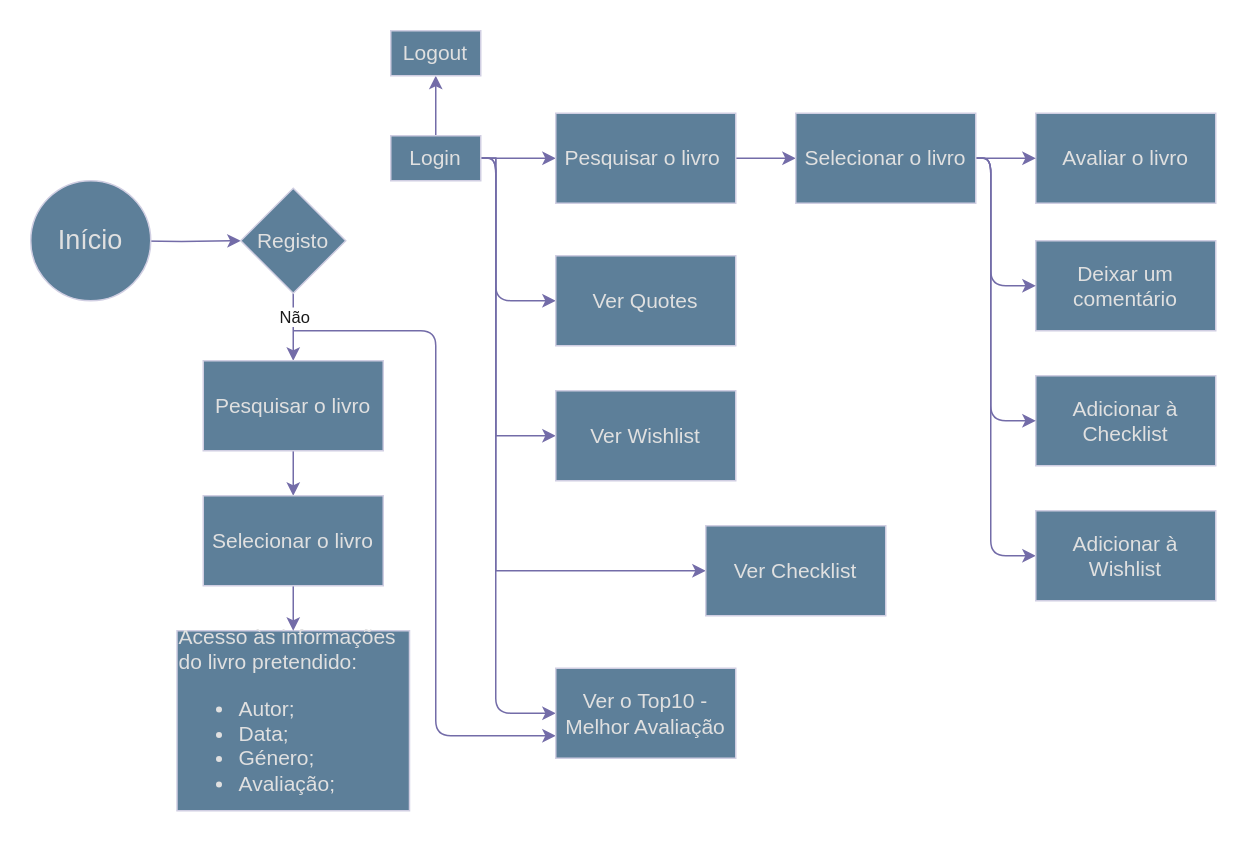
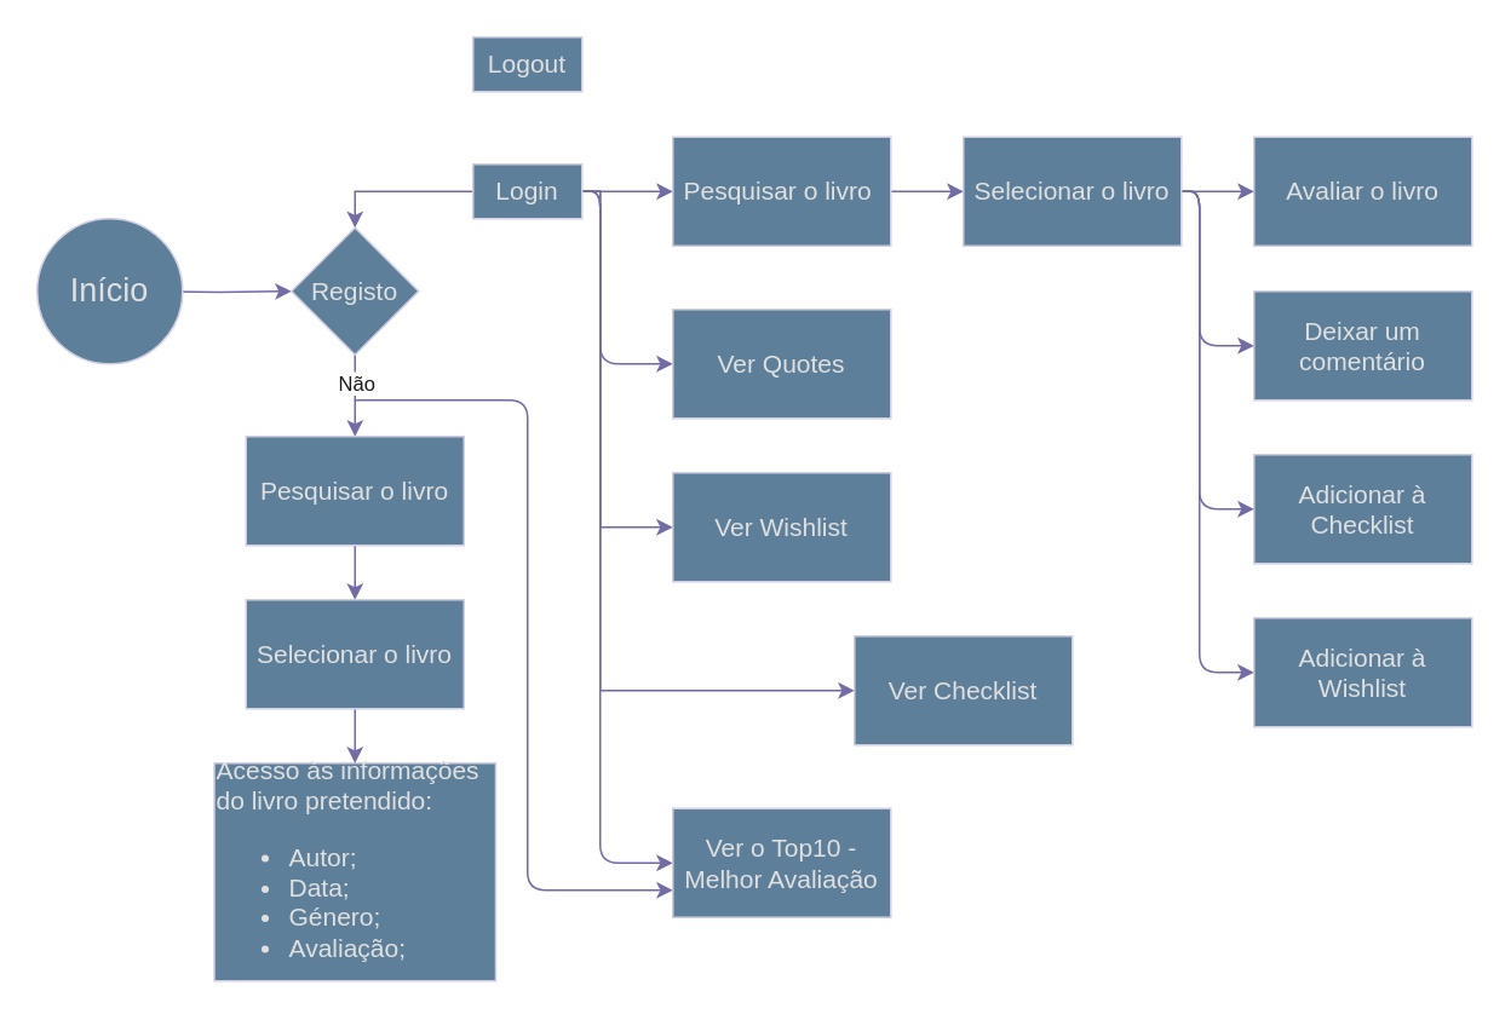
  <mxCell id="0" />
  <mxCell id="1" parent="0" />
  <mxCell id="2" value="" style="edgeStyle=orthogonalEdgeStyle;rounded=0;orthogonalLoop=1;jettySize=auto;html=1;strokeColor=#736CA8;fontColor=#1A1A1A;" parent="1" target="5" edge="1"><mxGeometry relative="1" as="geometry"><mxPoint x="80" y="160" as="sourcePoint" /></mxGeometry></mxCell>
  <mxCell id="3" value="" style="edgeStyle=orthogonalEdgeStyle;rounded=0;orthogonalLoop=1;jettySize=auto;html=1;strokeColor=#736CA8;fontColor=#1A1A1A;" parent="1" source="5" target="29" edge="1"><mxGeometry relative="1" as="geometry"><mxPoint x="195" y="250" as="targetPoint" /></mxGeometry></mxCell>
  <mxCell id="4" value="Não" style="edgeLabel;html=1;align=center;verticalAlign=middle;resizable=0;points=[];fontColor=#1A1A1A;" parent="3" vertex="1" connectable="0"><mxGeometry x="-0.082" relative="1" as="geometry"><mxPoint y="-6" as="offset" /></mxGeometry></mxCell>
  <mxCell id="5" value="&lt;font style=&quot;font-size: 14px&quot;&gt;Registo&lt;/font&gt;" style="rhombus;whiteSpace=wrap;html=1;rounded=0;fillColor=#5D7F99;strokeColor=#D0CEE2;fontColor=#E0E0E0;" parent="1" vertex="1"><mxGeometry x="160" y="125" width="70" height="70" as="geometry" /></mxCell>
  <mxCell id="6" value="" style="edgeStyle=orthogonalEdgeStyle;curved=0;rounded=1;sketch=0;orthogonalLoop=1;jettySize=auto;html=1;fontColor=#1A1A1A;strokeColor=#736CA8;" parent="1" target="32" edge="1"><mxGeometry relative="1" as="geometry"><Array as="points"><mxPoint x="290" y="220" /><mxPoint x="290" y="490" /></Array><mxPoint x="195" y="220" as="sourcePoint" /></mxGeometry></mxCell>
  <mxCell id="7" value="&lt;div style=&quot;text-align: left ; font-size: 14px&quot;&gt;&lt;font style=&quot;font-size: 14px&quot;&gt;Acesso às informações do livro pretendido:&lt;/font&gt;&lt;/div&gt;&lt;ul style=&quot;font-size: 14px&quot;&gt;&lt;li style=&quot;text-align: left&quot;&gt;&lt;font style=&quot;font-size: 14px&quot;&gt;Autor;&lt;br&gt;&lt;/font&gt;&lt;/li&gt;&lt;li style=&quot;text-align: left&quot;&gt;&lt;font style=&quot;font-size: 14px&quot;&gt;Data;&lt;br&gt;&lt;/font&gt;&lt;/li&gt;&lt;li style=&quot;text-align: left&quot;&gt;&lt;font style=&quot;font-size: 14px&quot;&gt;Género;&lt;br&gt;&lt;/font&gt;&lt;/li&gt;&lt;li&gt;&lt;div style=&quot;text-align: left&quot;&gt;&lt;font style=&quot;font-size: 14px&quot;&gt;Avaliação;&lt;/font&gt;&lt;/div&gt;&lt;/li&gt;&lt;/ul&gt;" style="whiteSpace=wrap;html=1;rounded=0;fillColor=#5D7F99;strokeColor=#D0CEE2;fontColor=#E0E0E0;" parent="1" vertex="1"><mxGeometry x="117.5" y="420" width="155" height="120" as="geometry" /></mxCell>
  <mxCell id="8" value="" style="edgeStyle=orthogonalEdgeStyle;rounded=0;orthogonalLoop=1;jettySize=auto;html=1;strokeColor=#736CA8;fontColor=#1A1A1A;" parent="1" source="14" target="16" edge="1"><mxGeometry relative="1" as="geometry" /></mxCell>
  <mxCell id="9" value="" style="edgeStyle=orthogonalEdgeStyle;rounded=0;orthogonalLoop=1;jettySize=auto;html=1;strokeColor=#736CA8;fontColor=#1A1A1A;" parent="1" source="14" target="17" edge="1"><mxGeometry relative="1" as="geometry"><Array as="points"><mxPoint x="330" y="290" /></Array></mxGeometry></mxCell>
  <mxCell id="10" value="" style="edgeStyle=orthogonalEdgeStyle;rounded=0;orthogonalLoop=1;jettySize=auto;html=1;strokeColor=#736CA8;fontColor=#1A1A1A;" parent="1" source="14" target="18" edge="1"><mxGeometry relative="1" as="geometry"><Array as="points"><mxPoint x="330" y="105" /><mxPoint x="330" y="380" /></Array></mxGeometry></mxCell>
  <mxCell id="11" value="" style="edgeStyle=orthogonalEdgeStyle;curved=0;rounded=1;sketch=0;orthogonalLoop=1;jettySize=auto;html=1;fontColor=#1A1A1A;strokeColor=#736CA8;" parent="1" source="14" target="27" edge="1"><mxGeometry relative="1" as="geometry"><Array as="points"><mxPoint x="330" y="105" /><mxPoint x="330" y="200" /></Array></mxGeometry></mxCell>
  <mxCell id="12" value="" style="edgeStyle=orthogonalEdgeStyle;curved=0;rounded=1;sketch=0;orthogonalLoop=1;jettySize=auto;html=1;fontColor=#1A1A1A;strokeColor=#736CA8;entryX=0;entryY=0.5;entryDx=0;entryDy=0;entryPerimeter=0;" parent="1" source="14" target="32" edge="1"><mxGeometry relative="1" as="geometry"><mxPoint x="367" y="475" as="targetPoint" /><Array as="points"><mxPoint x="330" y="105" /><mxPoint x="330" y="475" /></Array></mxGeometry></mxCell>
- <mxCell id="13" value="" style="edgeStyle=orthogonalEdgeStyle;rounded=0;orthogonalLoop=1;jettySize=auto;html=1;strokeColor=#736CA8;fontColor=#1A1A1A;" parent="1" source="14" target="35" edge="1"><mxGeometry relative="1" as="geometry" /></mxCell>
+ <mxCell id="13" value="" style="edgeStyle=orthogonalEdgeStyle;rounded=0;orthogonalLoop=1;jettySize=auto;html=1;strokeColor=#736CA8;fontColor=#1A1A1A;" parent="1" source="14" target="5" edge="1"><mxGeometry relative="1" as="geometry" /></mxCell>
  <mxCell id="14" value="&lt;font style=&quot;font-size: 14px&quot;&gt;Login&lt;/font&gt;" style="whiteSpace=wrap;html=1;rounded=0;fillColor=#5D7F99;strokeColor=#D0CEE2;fontColor=#E0E0E0;" parent="1" vertex="1"><mxGeometry x="260" y="90" width="60" height="30" as="geometry" /></mxCell>
  <mxCell id="15" value="" style="edgeStyle=orthogonalEdgeStyle;curved=0;rounded=1;sketch=0;orthogonalLoop=1;jettySize=auto;html=1;fontColor=#1A1A1A;strokeColor=#736CA8;" parent="1" source="16" target="26" edge="1"><mxGeometry relative="1" as="geometry" /></mxCell>
  <mxCell id="16" value="&lt;font style=&quot;font-size: 14px&quot;&gt;Pesquisar o livro&amp;nbsp;&lt;/font&gt;" style="whiteSpace=wrap;html=1;rounded=0;fillColor=#5D7F99;strokeColor=#D0CEE2;fontColor=#E0E0E0;" parent="1" vertex="1"><mxGeometry x="370" y="75" width="120" height="60" as="geometry" /></mxCell>
  <mxCell id="17" value="&lt;font style=&quot;font-size: 14px&quot;&gt;Ver Wishlist&lt;/font&gt;" style="whiteSpace=wrap;html=1;rounded=0;fillColor=#5D7F99;strokeColor=#D0CEE2;fontColor=#E0E0E0;" parent="1" vertex="1"><mxGeometry x="370" y="260" width="120" height="60" as="geometry" /></mxCell>
  <mxCell id="18" value="&lt;font style=&quot;font-size: 14px&quot;&gt;Ver Checklist&lt;/font&gt;" style="whiteSpace=wrap;html=1;rounded=0;fillColor=#5D7F99;strokeColor=#D0CEE2;fontColor=#E0E0E0;" parent="1" vertex="1"><mxGeometry x="470" y="350" width="120" height="60" as="geometry" /></mxCell>
  <mxCell id="19" value="&lt;font style=&quot;font-size: 14px&quot;&gt;Avaliar o livro&lt;/font&gt;" style="whiteSpace=wrap;html=1;rounded=0;fillColor=#5D7F99;strokeColor=#D0CEE2;fontColor=#E0E0E0;" parent="1" vertex="1"><mxGeometry x="690" y="75" width="120" height="60" as="geometry" /></mxCell>
  <mxCell id="20" value="&lt;font style=&quot;font-size: 14px&quot;&gt;Deixar um comentário&lt;/font&gt;" style="whiteSpace=wrap;html=1;rounded=0;fillColor=#5D7F99;strokeColor=#D0CEE2;fontColor=#E0E0E0;" parent="1" vertex="1"><mxGeometry x="690" y="160" width="120" height="60" as="geometry" /></mxCell>
  <mxCell id="21" value="&lt;span style=&quot;font-size: 14px&quot;&gt;Adicionar à Checklist&lt;/span&gt;" style="whiteSpace=wrap;html=1;rounded=0;fillColor=#5D7F99;strokeColor=#D0CEE2;fontColor=#E0E0E0;" parent="1" vertex="1"><mxGeometry x="690" y="250" width="120" height="60" as="geometry" /></mxCell>
  <mxCell id="22" value="" style="edgeStyle=orthogonalEdgeStyle;curved=0;rounded=1;sketch=0;orthogonalLoop=1;jettySize=auto;html=1;fontColor=#1A1A1A;strokeColor=#736CA8;" parent="1" source="26" target="19" edge="1"><mxGeometry relative="1" as="geometry" /></mxCell>
  <mxCell id="23" value="" style="edgeStyle=orthogonalEdgeStyle;curved=0;rounded=1;sketch=0;orthogonalLoop=1;jettySize=auto;html=1;fontColor=#1A1A1A;strokeColor=#736CA8;entryX=0;entryY=0.5;entryDx=0;entryDy=0;" parent="1" source="26" target="20" edge="1"><mxGeometry relative="1" as="geometry"><mxPoint x="570" y="200" as="targetPoint" /><Array as="points"><mxPoint x="660" y="105" /><mxPoint x="660" y="190" /></Array></mxGeometry></mxCell>
  <mxCell id="24" style="edgeStyle=orthogonalEdgeStyle;curved=0;rounded=1;sketch=0;orthogonalLoop=1;jettySize=auto;html=1;fontColor=#1A1A1A;strokeColor=#736CA8;" parent="1" source="26" target="33" edge="1"><mxGeometry relative="1" as="geometry"><mxPoint x="650" y="370" as="targetPoint" /><Array as="points"><mxPoint x="660" y="105" /><mxPoint x="660" y="370" /></Array></mxGeometry></mxCell>
  <mxCell id="25" style="edgeStyle=orthogonalEdgeStyle;curved=0;rounded=1;sketch=0;orthogonalLoop=1;jettySize=auto;html=1;entryX=0;entryY=0.5;entryDx=0;entryDy=0;fontColor=#1A1A1A;strokeColor=#736CA8;" parent="1" source="26" target="21" edge="1"><mxGeometry relative="1" as="geometry"><Array as="points"><mxPoint x="660" y="105" /><mxPoint x="660" y="280" /></Array></mxGeometry></mxCell>
  <mxCell id="26" value="&lt;font style=&quot;font-size: 14px&quot;&gt;Selecionar o livro&lt;/font&gt;" style="rounded=0;whiteSpace=wrap;html=1;sketch=0;strokeColor=#D0CEE2;fillColor=#5D7F99;fontColor=#E0E0E0;" parent="1" vertex="1"><mxGeometry x="530" y="75" width="120" height="60" as="geometry" /></mxCell>
  <mxCell id="27" value="&lt;span style=&quot;font-size: 14px&quot;&gt;&lt;font&gt;Ver Quotes&lt;/font&gt;&lt;/span&gt;" style="whiteSpace=wrap;html=1;rounded=0;fillColor=#5D7F99;strokeColor=#D0CEE2;fontColor=#E0E0E0;" parent="1" vertex="1"><mxGeometry x="370" y="170" width="120" height="60" as="geometry" /></mxCell>
  <mxCell id="28" value="" style="edgeStyle=orthogonalEdgeStyle;curved=0;rounded=1;sketch=0;orthogonalLoop=1;jettySize=auto;html=1;fontColor=#1A1A1A;strokeColor=#736CA8;" parent="1" source="29" target="31" edge="1"><mxGeometry relative="1" as="geometry" /></mxCell>
  <mxCell id="29" value="&lt;font style=&quot;font-size: 14px&quot;&gt;Pesquisar o livro&lt;/font&gt;" style="rounded=0;whiteSpace=wrap;html=1;sketch=0;strokeColor=#D0CEE2;fillColor=#5D7F99;fontColor=#E0E0E0;" parent="1" vertex="1"><mxGeometry x="135" y="240" width="120" height="60" as="geometry" /></mxCell>
  <mxCell id="30" value="" style="edgeStyle=orthogonalEdgeStyle;curved=0;rounded=1;sketch=0;orthogonalLoop=1;jettySize=auto;html=1;fontColor=#1A1A1A;strokeColor=#736CA8;" parent="1" source="31" target="7" edge="1"><mxGeometry relative="1" as="geometry" /></mxCell>
  <mxCell id="31" value="&lt;font style=&quot;font-size: 14px&quot;&gt;Selecionar o livro&lt;/font&gt;" style="rounded=0;whiteSpace=wrap;html=1;sketch=0;strokeColor=#D0CEE2;fillColor=#5D7F99;fontColor=#E0E0E0;" parent="1" vertex="1"><mxGeometry x="135" y="330" width="120" height="60" as="geometry" /></mxCell>
  <mxCell id="32" value="&lt;font style=&quot;font-size: 14px&quot;&gt;Ver o Top10 - Melhor Avaliação&lt;/font&gt;" style="whiteSpace=wrap;html=1;rounded=0;strokeColor=#D0CEE2;fillColor=#5D7F99;fontColor=#E0E0E0;" parent="1" vertex="1"><mxGeometry x="370" y="445" width="120" height="60" as="geometry" /></mxCell>
  <mxCell id="33" value="&lt;font style=&quot;font-size: 14px&quot;&gt;Adicionar à Wishlist&lt;/font&gt;" style="rounded=0;whiteSpace=wrap;html=1;sketch=0;fillColor=#5D7F99;strokeColor=#D0CEE2;fontColor=#E0E0E0;" parent="1" vertex="1"><mxGeometry x="690" y="340" width="120" height="60" as="geometry" /></mxCell>
  <mxCell id="34" value="&lt;span&gt;&lt;font style=&quot;font-size: 18px&quot;&gt;Início&lt;/font&gt;&lt;/span&gt;" style="ellipse;whiteSpace=wrap;html=1;aspect=fixed;rounded=0;sketch=0;strokeColor=#D0CEE2;fillColor=#5D7F99;fontColor=#E0E0E0;" parent="1" vertex="1"><mxGeometry x="20" y="120" width="80" height="80" as="geometry" /></mxCell>
  <mxCell id="35" value="&lt;font style=&quot;font-size: 14px&quot;&gt;Logout&lt;/font&gt;" style="whiteSpace=wrap;html=1;rounded=0;fillColor=#5D7F99;strokeColor=#D0CEE2;fontColor=#E0E0E0;" parent="1" vertex="1"><mxGeometry x="260" y="20" width="60" height="30" as="geometry" /></mxCell>
